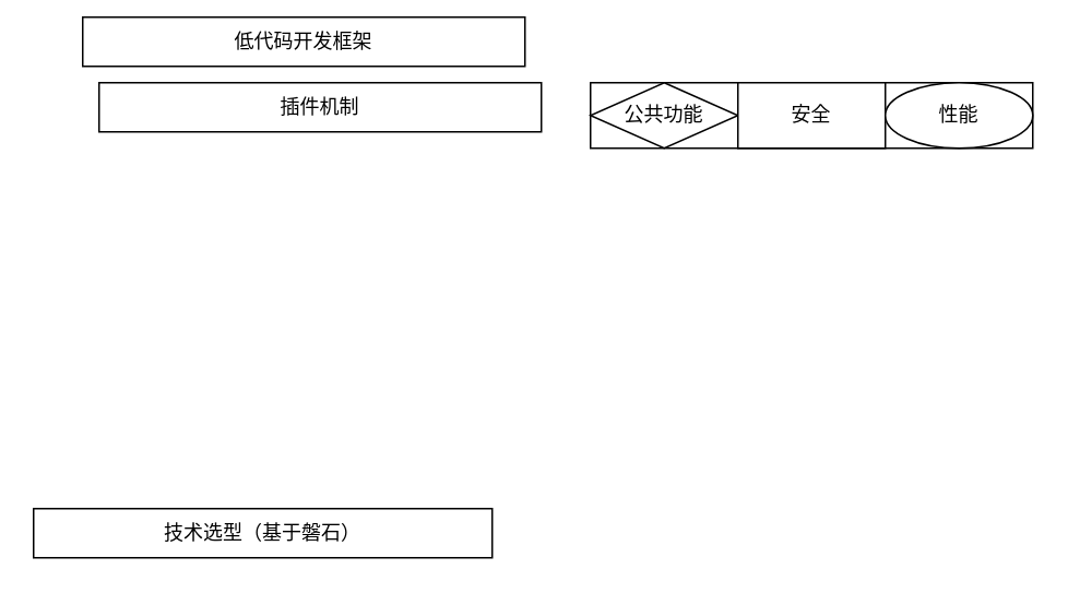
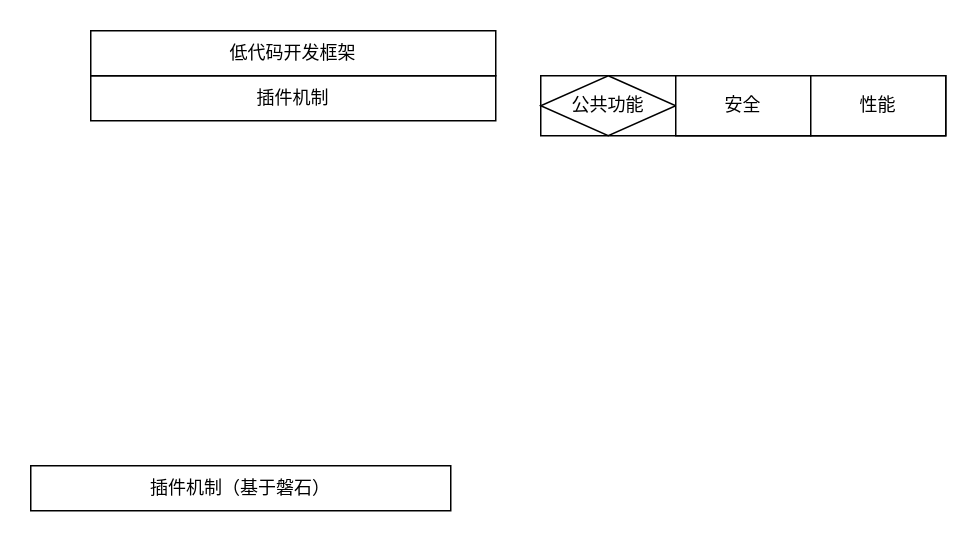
  <mxCell id="0" />
  <mxCell id="1" parent="0" />
- <mxCell id="2" value="技术选型（基于磐石）" style="rounded=0;whiteSpace=wrap;html=1;" parent="1" vertex="1"><mxGeometry x="20" y="310" width="280" height="30" as="geometry" /></mxCell>
+ <mxCell id="2" value="插件机制（基于磐石）" style="rounded=0;whiteSpace=wrap;html=1;" parent="1" vertex="1"><mxGeometry x="20" y="310" width="280" height="30" as="geometry" /></mxCell>
  <mxCell id="3" value="插件机制" style="rounded=0;whiteSpace=wrap;html=1;" parent="1" vertex="1"><mxGeometry x="60" y="50" width="270" height="30" as="geometry" /></mxCell>
- <mxCell id="4" value="低代码开发框架" style="rounded=0;whiteSpace=wrap;html=1;" parent="1" vertex="1"><mxGeometry x="50" y="10" width="270" height="30" as="geometry" /></mxCell>
+ <mxCell id="4" value="低代码开发框架" style="rounded=0;whiteSpace=wrap;html=1;" parent="1" vertex="1"><mxGeometry x="60" y="20" width="270" height="30" as="geometry" /></mxCell>
  <mxCell id="5" value="" style="rounded=0;whiteSpace=wrap;html=1;" parent="1" vertex="1"><mxGeometry x="360" y="50" width="270" height="40" as="geometry" /></mxCell>
  <mxCell id="6" value="公共功能" style="rhombus;whiteSpace=wrap;html=1;" parent="1" vertex="1"><mxGeometry x="360" y="50" width="90" height="40" as="geometry" /></mxCell>
  <mxCell id="7" value="安全" style="rounded=0;whiteSpace=wrap;html=1;" parent="1" vertex="1"><mxGeometry x="450" y="50" width="90" height="40" as="geometry" /></mxCell>
- <mxCell id="8" value="性能" style="ellipse;whiteSpace=wrap;html=1;" parent="1" vertex="1"><mxGeometry x="540" y="50" width="90" height="40" as="geometry" /></mxCell>
+ <mxCell id="8" value="性能" style="rounded=0;whiteSpace=wrap;html=1;" parent="1" vertex="1"><mxGeometry x="540" y="50" width="90" height="40" as="geometry" /></mxCell>
